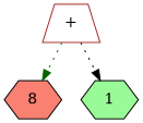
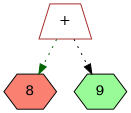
  digraph {
    node [style=filled color=black shape=hexagon]
    edge [style=dotted]
    n1 [label="+" fillcolor=white color=brown shape=trapezium]
    n2 [label=8 fillcolor=salmon]
-   n3 [label=1 fillcolor=palegreen]
+   n3 [label=9 fillcolor=palegreen]
    n1 -> n2 [color=darkgreen]
    n1 -> n3 [color=black]
  }
